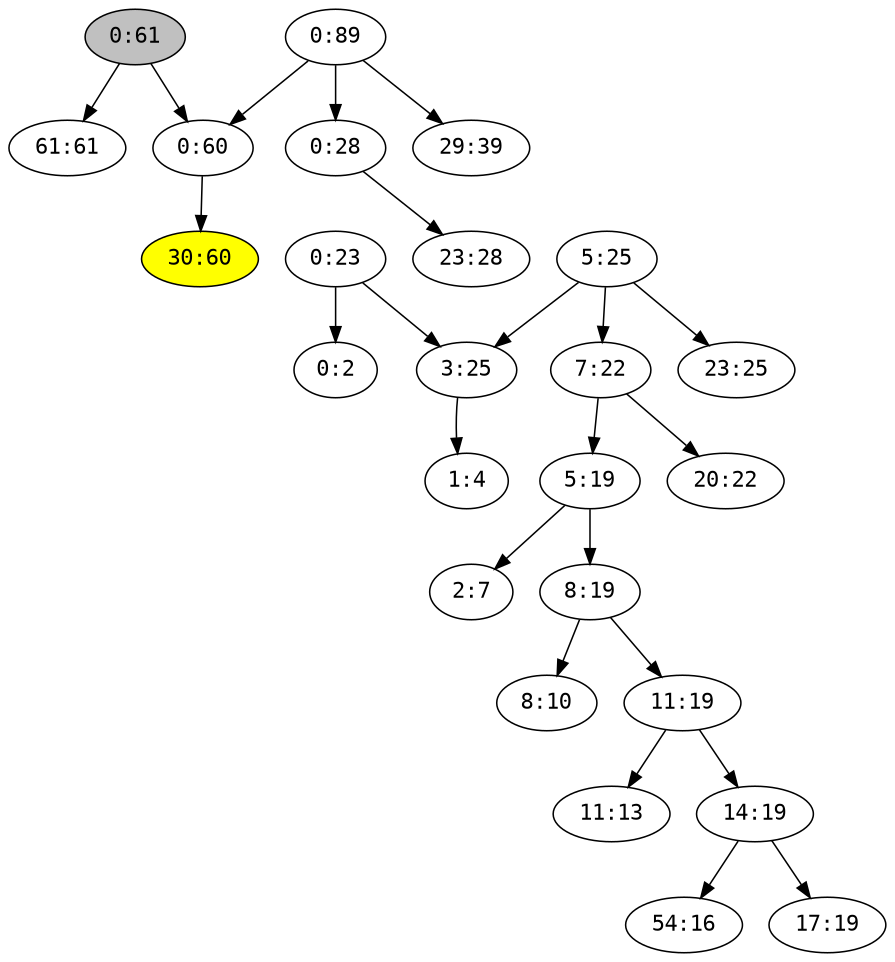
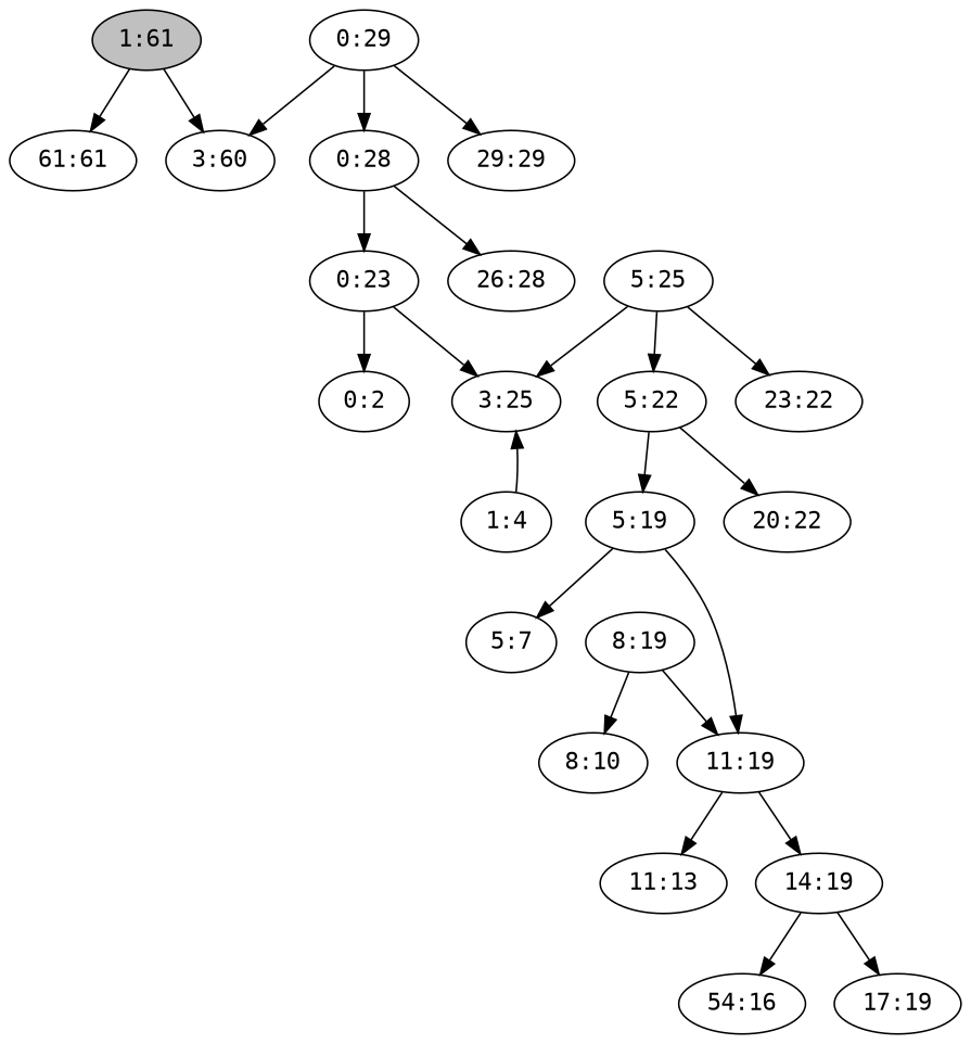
  digraph {
    fontname="DejaVu Sans Mono"
    node [fontname="DejaVu Sans Mono"]
    edge [fontname="DejaVu Sans Mono"]
-   n1 [fillcolor=grey label="0:61" style=filled]
-   n2 [label="0:60"]
+   n1 [fillcolor=grey label="1:61" style=filled]
+   n2 [label="3:60"]
    n3 [label="61:61"]
-   n4 [fillcolor=yellow label="30:60" style=filled]
-   n5 [label="0:89"]
+   n5 [label="0:29"]
    n6 [label="0:28"]
-   n7 [label="29:39"]
+   n7 [label="29:29"]
    n8 [label="0:23"]
-   n9 [label="23:28"]
+   n9 [label="26:28"]
    n10 [label="0:2"]
    n11 [label="3:25"]
    n12 [label="1:4"]
    n13 [label="5:25"]
-   n14 [label="7:22"]
-   n15 [label="23:25"]
+   n14 [label="5:22"]
+   n15 [label="23:22"]
    n16 [label="5:19"]
    n17 [label="20:22"]
-   n18 [label="2:7"]
+   n18 [label="5:7"]
    n19 [label="8:19"]
    n20 [label="8:10"]
    n21 [label="11:19"]
    n22 [label="11:13"]
    n23 [label="14:19"]
    n24 [label="54:16"]
    n25 [label="17:19"]
    n1 -> n2
    n1 -> n3
-   n2 -> n4
    n5 -> n2
    n5 -> n6
    n5 -> n7
+   n6 -> n8
    n6 -> n9
    n8 -> n10
    n8 -> n11
-   n11 -> n12
+   n12 -> n11
    n13 -> n11
    n13 -> n14
    n13 -> n15
    n14 -> n16
    n14 -> n17
    n16 -> n18
-   n16 -> n19
+   n16 -> n21
    n19 -> n20
    n19 -> n21
    n21 -> n22
    n21 -> n23
    n23 -> n24
    n23 -> n25
  }
